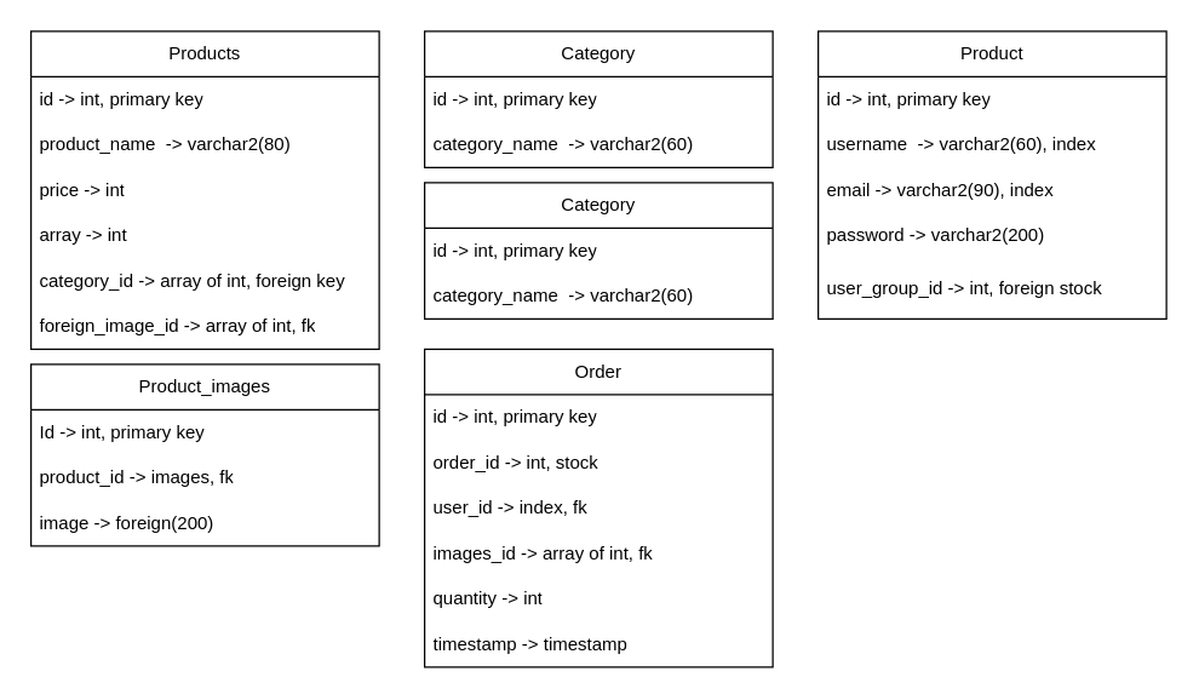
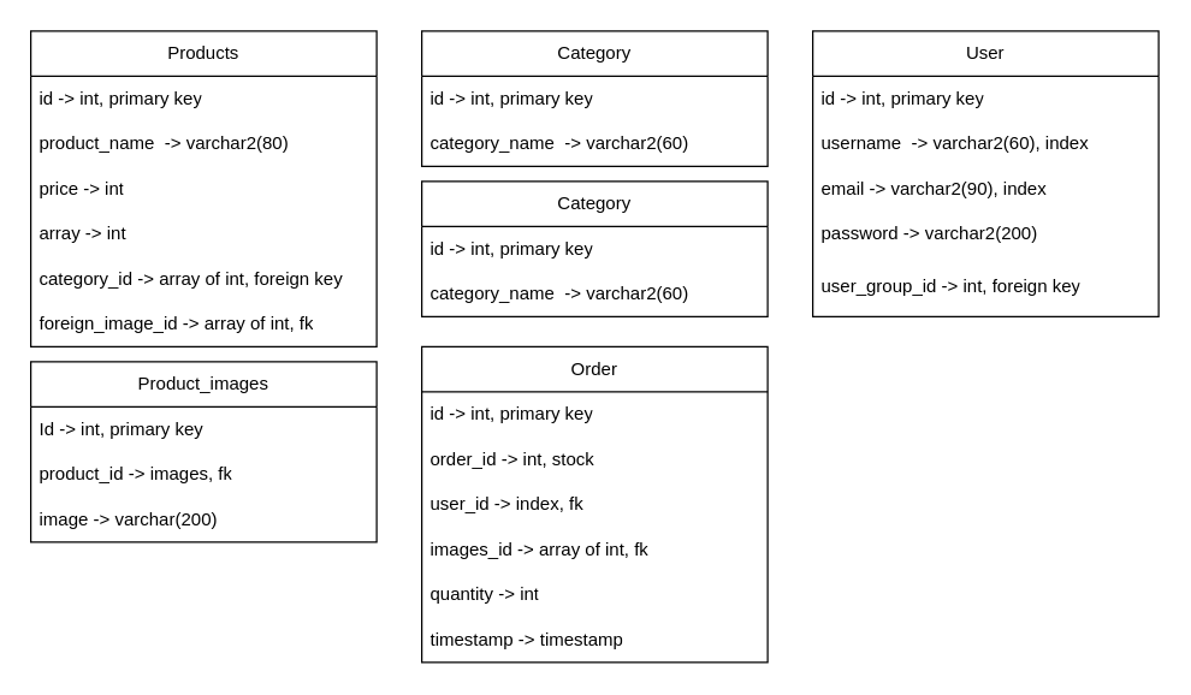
  <mxCell id="0" />
  <mxCell id="1" parent="0" />
  <mxCell id="2" value="Products" style="swimlane;fontStyle=0;childLayout=stackLayout;horizontal=1;startSize=30;horizontalStack=0;resizeParent=1;resizeParentMax=0;resizeLast=0;collapsible=1;marginBottom=0;whiteSpace=wrap;html=1;" vertex="1" parent="1"><mxGeometry x="20" y="20" width="230" height="210" as="geometry"><mxRectangle x="50" y="50" width="90" height="30" as="alternateBounds" /></mxGeometry></mxCell>
  <mxCell id="3" value="id -&amp;gt; int, primary key" style="text;strokeColor=none;fillColor=none;align=left;verticalAlign=middle;spacingLeft=4;spacingRight=4;overflow=hidden;points=[[0,0.5],[1,0.5]];portConstraint=eastwest;rotatable=0;whiteSpace=wrap;html=1;" vertex="1" parent="2"><mxGeometry y="30" width="230" height="30" as="geometry" /></mxCell>
  <mxCell id="4" value="product_name&amp;nbsp; -&amp;gt; varchar2(80)" style="text;strokeColor=none;fillColor=none;align=left;verticalAlign=middle;spacingLeft=4;spacingRight=4;overflow=hidden;points=[[0,0.5],[1,0.5]];portConstraint=eastwest;rotatable=0;whiteSpace=wrap;html=1;" vertex="1" parent="2"><mxGeometry y="60" width="230" height="30" as="geometry" /></mxCell>
  <mxCell id="5" value="price -&amp;gt; int" style="text;strokeColor=none;fillColor=none;align=left;verticalAlign=middle;spacingLeft=4;spacingRight=4;overflow=hidden;points=[[0,0.5],[1,0.5]];portConstraint=eastwest;rotatable=0;whiteSpace=wrap;html=1;" vertex="1" parent="2"><mxGeometry y="90" width="230" height="30" as="geometry" /></mxCell>
  <mxCell id="6" value="array -&amp;gt; int" style="text;strokeColor=none;fillColor=none;align=left;verticalAlign=middle;spacingLeft=4;spacingRight=4;overflow=hidden;points=[[0,0.5],[1,0.5]];portConstraint=eastwest;rotatable=0;whiteSpace=wrap;html=1;" vertex="1" parent="2"><mxGeometry y="120" width="230" height="30" as="geometry" /></mxCell>
  <mxCell id="7" value="category_id -&amp;gt; array of int, foreign key" style="text;strokeColor=none;fillColor=none;align=left;verticalAlign=middle;spacingLeft=4;spacingRight=4;overflow=hidden;points=[[0,0.5],[1,0.5]];portConstraint=eastwest;rotatable=0;whiteSpace=wrap;html=1;" vertex="1" parent="2"><mxGeometry y="150" width="230" height="30" as="geometry" /></mxCell>
  <mxCell id="8" value="foreign_image_id -&amp;gt; array of int, fk" style="text;strokeColor=none;fillColor=none;align=left;verticalAlign=middle;spacingLeft=4;spacingRight=4;overflow=hidden;points=[[0,0.5],[1,0.5]];portConstraint=eastwest;rotatable=0;whiteSpace=wrap;html=1;" vertex="1" parent="2"><mxGeometry y="180" width="230" height="30" as="geometry" /></mxCell>
  <mxCell id="9" value="Category" style="swimlane;fontStyle=0;childLayout=stackLayout;horizontal=1;startSize=30;horizontalStack=0;resizeParent=1;resizeParentMax=0;resizeLast=0;collapsible=1;marginBottom=0;whiteSpace=wrap;html=1;" vertex="1" parent="1"><mxGeometry x="280" y="20" width="230" height="90" as="geometry"><mxRectangle x="50" y="50" width="90" height="30" as="alternateBounds" /></mxGeometry></mxCell>
  <mxCell id="10" value="id -&amp;gt; int, primary key" style="text;strokeColor=none;fillColor=none;align=left;verticalAlign=middle;spacingLeft=4;spacingRight=4;overflow=hidden;points=[[0,0.5],[1,0.5]];portConstraint=eastwest;rotatable=0;whiteSpace=wrap;html=1;" vertex="1" parent="9"><mxGeometry y="30" width="230" height="30" as="geometry" /></mxCell>
  <mxCell id="11" value="category_name&amp;nbsp; -&amp;gt; varchar2(60)" style="text;strokeColor=none;fillColor=none;align=left;verticalAlign=middle;spacingLeft=4;spacingRight=4;overflow=hidden;points=[[0,0.5],[1,0.5]];portConstraint=eastwest;rotatable=0;whiteSpace=wrap;html=1;" vertex="1" parent="9"><mxGeometry y="60" width="230" height="30" as="geometry" /></mxCell>
- <mxCell id="12" value="Product" style="swimlane;fontStyle=0;childLayout=stackLayout;horizontal=1;startSize=30;horizontalStack=0;resizeParent=1;resizeParentMax=0;resizeLast=0;collapsible=1;marginBottom=0;whiteSpace=wrap;html=1;" vertex="1" parent="1"><mxGeometry x="540" y="20" width="230" height="190" as="geometry"><mxRectangle x="50" y="50" width="90" height="30" as="alternateBounds" /></mxGeometry></mxCell>
+ <mxCell id="12" value="User" style="swimlane;fontStyle=0;childLayout=stackLayout;horizontal=1;startSize=30;horizontalStack=0;resizeParent=1;resizeParentMax=0;resizeLast=0;collapsible=1;marginBottom=0;whiteSpace=wrap;html=1;" vertex="1" parent="1"><mxGeometry x="540" y="20" width="230" height="190" as="geometry"><mxRectangle x="50" y="50" width="90" height="30" as="alternateBounds" /></mxGeometry></mxCell>
  <mxCell id="13" value="id -&amp;gt; int, primary key" style="text;strokeColor=none;fillColor=none;align=left;verticalAlign=middle;spacingLeft=4;spacingRight=4;overflow=hidden;points=[[0,0.5],[1,0.5]];portConstraint=eastwest;rotatable=0;whiteSpace=wrap;html=1;" vertex="1" parent="12"><mxGeometry y="30" width="230" height="30" as="geometry" /></mxCell>
  <mxCell id="14" value="username&amp;nbsp; -&amp;gt; varchar2(60), index" style="text;strokeColor=none;fillColor=none;align=left;verticalAlign=middle;spacingLeft=4;spacingRight=4;overflow=hidden;points=[[0,0.5],[1,0.5]];portConstraint=eastwest;rotatable=0;whiteSpace=wrap;html=1;" vertex="1" parent="12"><mxGeometry y="60" width="230" height="30" as="geometry" /></mxCell>
  <mxCell id="15" value="email -&amp;gt; varchar2(90), index" style="text;strokeColor=none;fillColor=none;align=left;verticalAlign=middle;spacingLeft=4;spacingRight=4;overflow=hidden;points=[[0,0.5],[1,0.5]];portConstraint=eastwest;rotatable=0;whiteSpace=wrap;html=1;" vertex="1" parent="12"><mxGeometry y="90" width="230" height="30" as="geometry" /></mxCell>
  <mxCell id="16" value="password -&amp;gt; varchar2(200)" style="text;strokeColor=none;fillColor=none;align=left;verticalAlign=middle;spacingLeft=4;spacingRight=4;overflow=hidden;points=[[0,0.5],[1,0.5]];portConstraint=eastwest;rotatable=0;whiteSpace=wrap;html=1;" vertex="1" parent="12"><mxGeometry y="120" width="230" height="30" as="geometry" /></mxCell>
- <mxCell id="17" value="user_group_id -&amp;gt; int, foreign stock" style="text;strokeColor=none;fillColor=none;align=left;verticalAlign=middle;spacingLeft=4;spacingRight=4;overflow=hidden;points=[[0,0.5],[1,0.5]];portConstraint=eastwest;rotatable=0;whiteSpace=wrap;html=1;" vertex="1" parent="12"><mxGeometry y="150" width="230" height="40" as="geometry" /></mxCell>
+ <mxCell id="17" value="user_group_id -&amp;gt; int, foreign key" style="text;strokeColor=none;fillColor=none;align=left;verticalAlign=middle;spacingLeft=4;spacingRight=4;overflow=hidden;points=[[0,0.5],[1,0.5]];portConstraint=eastwest;rotatable=0;whiteSpace=wrap;html=1;" vertex="1" parent="12"><mxGeometry y="150" width="230" height="40" as="geometry" /></mxCell>
  <mxCell id="18" value="Category" style="swimlane;fontStyle=0;childLayout=stackLayout;horizontal=1;startSize=30;horizontalStack=0;resizeParent=1;resizeParentMax=0;resizeLast=0;collapsible=1;marginBottom=0;whiteSpace=wrap;html=1;" vertex="1" parent="1"><mxGeometry x="280" y="120" width="230" height="90" as="geometry"><mxRectangle x="50" y="50" width="90" height="30" as="alternateBounds" /></mxGeometry></mxCell>
  <mxCell id="19" value="id -&amp;gt; int, primary key" style="text;strokeColor=none;fillColor=none;align=left;verticalAlign=middle;spacingLeft=4;spacingRight=4;overflow=hidden;points=[[0,0.5],[1,0.5]];portConstraint=eastwest;rotatable=0;whiteSpace=wrap;html=1;" vertex="1" parent="18"><mxGeometry y="30" width="230" height="30" as="geometry" /></mxCell>
  <mxCell id="20" value="category_name&amp;nbsp; -&amp;gt; varchar2(60)" style="text;strokeColor=none;fillColor=none;align=left;verticalAlign=middle;spacingLeft=4;spacingRight=4;overflow=hidden;points=[[0,0.5],[1,0.5]];portConstraint=eastwest;rotatable=0;whiteSpace=wrap;html=1;" vertex="1" parent="18"><mxGeometry y="60" width="230" height="30" as="geometry" /></mxCell>
  <mxCell id="21" value="Order" style="swimlane;fontStyle=0;childLayout=stackLayout;horizontal=1;startSize=30;horizontalStack=0;resizeParent=1;resizeParentMax=0;resizeLast=0;collapsible=1;marginBottom=0;whiteSpace=wrap;html=1;" vertex="1" parent="1"><mxGeometry x="280" y="230" width="230" height="210" as="geometry"><mxRectangle x="50" y="50" width="90" height="30" as="alternateBounds" /></mxGeometry></mxCell>
  <mxCell id="22" value="id -&amp;gt; int, primary key" style="text;strokeColor=none;fillColor=none;align=left;verticalAlign=middle;spacingLeft=4;spacingRight=4;overflow=hidden;points=[[0,0.5],[1,0.5]];portConstraint=eastwest;rotatable=0;whiteSpace=wrap;html=1;" vertex="1" parent="21"><mxGeometry y="30" width="230" height="30" as="geometry" /></mxCell>
  <mxCell id="23" value="order_id -&amp;gt; int, stock" style="text;strokeColor=none;fillColor=none;align=left;verticalAlign=middle;spacingLeft=4;spacingRight=4;overflow=hidden;points=[[0,0.5],[1,0.5]];portConstraint=eastwest;rotatable=0;whiteSpace=wrap;html=1;" vertex="1" parent="21"><mxGeometry y="60" width="230" height="30" as="geometry" /></mxCell>
  <mxCell id="24" value="user_id -&amp;gt; index, fk" style="text;strokeColor=none;fillColor=none;align=left;verticalAlign=middle;spacingLeft=4;spacingRight=4;overflow=hidden;points=[[0,0.5],[1,0.5]];portConstraint=eastwest;rotatable=0;whiteSpace=wrap;html=1;" vertex="1" parent="21"><mxGeometry y="90" width="230" height="30" as="geometry" /></mxCell>
  <mxCell id="25" value="images_id -&amp;gt; array of int, fk" style="text;strokeColor=none;fillColor=none;align=left;verticalAlign=middle;spacingLeft=4;spacingRight=4;overflow=hidden;points=[[0,0.5],[1,0.5]];portConstraint=eastwest;rotatable=0;whiteSpace=wrap;html=1;" vertex="1" parent="21"><mxGeometry y="120" width="230" height="30" as="geometry" /></mxCell>
  <mxCell id="26" value="quantity -&amp;gt; int" style="text;strokeColor=none;fillColor=none;align=left;verticalAlign=middle;spacingLeft=4;spacingRight=4;overflow=hidden;points=[[0,0.5],[1,0.5]];portConstraint=eastwest;rotatable=0;whiteSpace=wrap;html=1;" vertex="1" parent="21"><mxGeometry y="150" width="230" height="30" as="geometry" /></mxCell>
  <mxCell id="27" value="timestamp -&amp;gt; timestamp" style="text;strokeColor=none;fillColor=none;align=left;verticalAlign=middle;spacingLeft=4;spacingRight=4;overflow=hidden;points=[[0,0.5],[1,0.5]];portConstraint=eastwest;rotatable=0;whiteSpace=wrap;html=1;" vertex="1" parent="21"><mxGeometry y="180" width="230" height="30" as="geometry" /></mxCell>
  <mxCell id="28" value="Product_images" style="swimlane;fontStyle=0;childLayout=stackLayout;horizontal=1;startSize=30;horizontalStack=0;resizeParent=1;resizeParentMax=0;resizeLast=0;collapsible=1;marginBottom=0;whiteSpace=wrap;html=1;" vertex="1" parent="1"><mxGeometry x="20" y="240" width="230" height="120" as="geometry" /></mxCell>
  <mxCell id="29" value="Id -&amp;gt; int, primary key" style="text;strokeColor=none;fillColor=none;align=left;verticalAlign=middle;spacingLeft=4;spacingRight=4;overflow=hidden;points=[[0,0.5],[1,0.5]];portConstraint=eastwest;rotatable=0;whiteSpace=wrap;html=1;" vertex="1" parent="28"><mxGeometry y="30" width="230" height="30" as="geometry" /></mxCell>
  <mxCell id="30" value="product_id -&amp;gt; images, fk" style="text;strokeColor=none;fillColor=none;align=left;verticalAlign=middle;spacingLeft=4;spacingRight=4;overflow=hidden;points=[[0,0.5],[1,0.5]];portConstraint=eastwest;rotatable=0;whiteSpace=wrap;html=1;" vertex="1" parent="28"><mxGeometry y="60" width="230" height="30" as="geometry" /></mxCell>
- <mxCell id="31" value="image -&amp;gt; foreign(200)" style="text;strokeColor=none;fillColor=none;align=left;verticalAlign=middle;spacingLeft=4;spacingRight=4;overflow=hidden;points=[[0,0.5],[1,0.5]];portConstraint=eastwest;rotatable=0;whiteSpace=wrap;html=1;" vertex="1" parent="28"><mxGeometry y="90" width="230" height="30" as="geometry" /></mxCell>
+ <mxCell id="31" value="image -&amp;gt; varchar(200)" style="text;strokeColor=none;fillColor=none;align=left;verticalAlign=middle;spacingLeft=4;spacingRight=4;overflow=hidden;points=[[0,0.5],[1,0.5]];portConstraint=eastwest;rotatable=0;whiteSpace=wrap;html=1;" vertex="1" parent="28"><mxGeometry y="90" width="230" height="30" as="geometry" /></mxCell>
